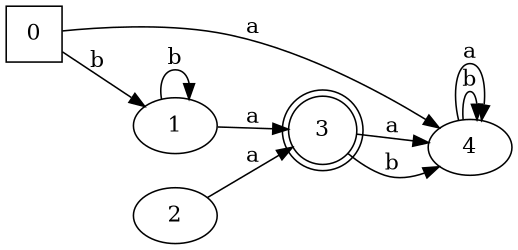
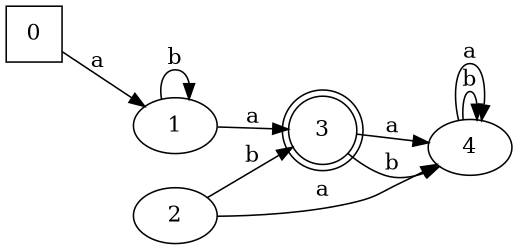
  digraph {
    rankdir=LR
    0 [shape=square]
    1
    3 [shape=doublecircle]
    2
    4
-   0 -> 1 [label=b]
+   0 -> 1 [label=a]
    1 -> 1 [label=b]
    1 -> 3 [label=a]
    3 -> 4 [label=b]
    3 -> 4 [label=a]
-   2 -> 3 [label=a]
-   0 -> 4 [label=a]
+   2 -> 3 [label=b]
+   2 -> 4 [label=a]
    4 -> 4 [label=b]
    4 -> 4 [label=a]
  }
